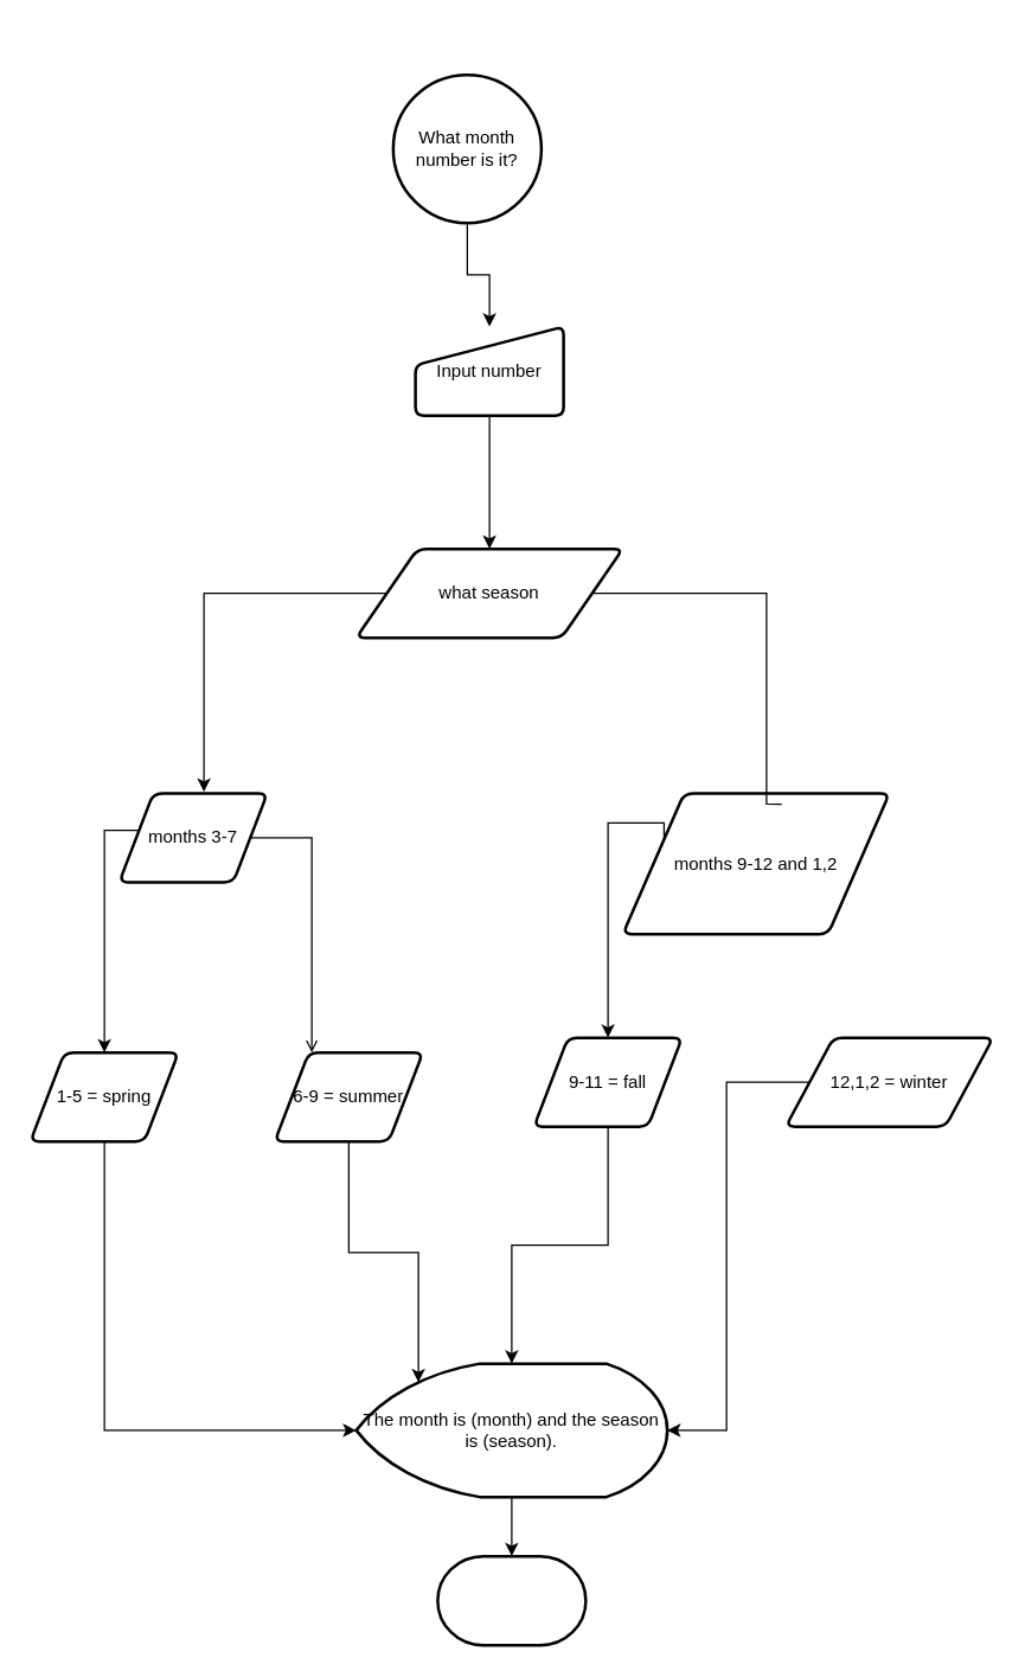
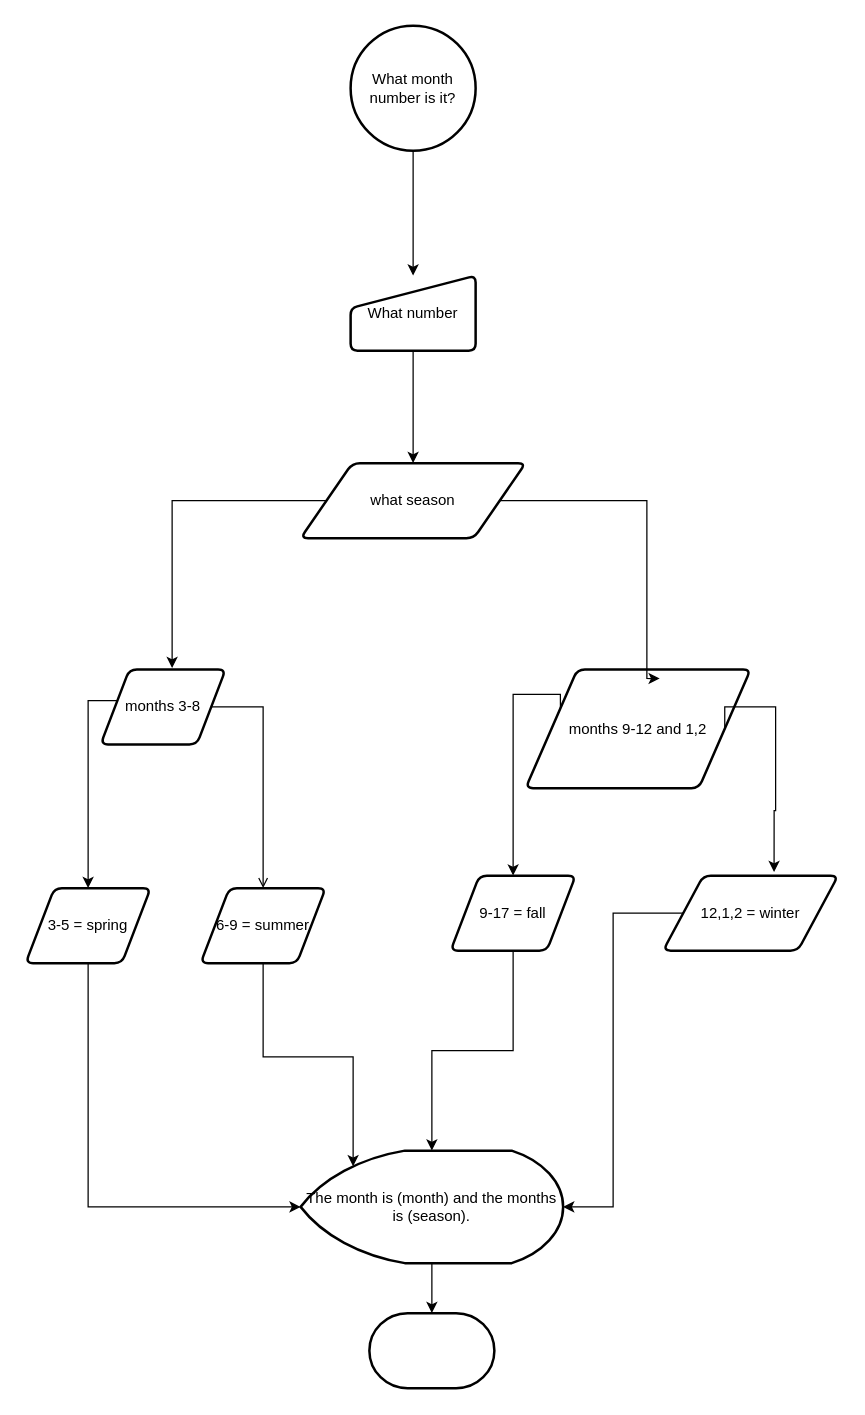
  <mxCell id="0" />
  <mxCell id="1" parent="0" />
  <mxCell id="2" style="edgeStyle=orthogonalEdgeStyle;rounded=0;orthogonalLoop=1;jettySize=auto;html=1;" edge="1" parent="1" source="3" target="5"><mxGeometry relative="1" as="geometry" /></mxCell>
- <mxCell id="3" value="What month number is it?" style="strokeWidth=2;html=1;shape=mxgraph.flowchart.start_2;whiteSpace=wrap;" vertex="1" parent="1"><mxGeometry x="265" y="50" width="100" height="100" as="geometry" /></mxCell>
+ <mxCell id="3" value="What month number is it?" style="strokeWidth=2;html=1;shape=mxgraph.flowchart.start_2;whiteSpace=wrap;" vertex="1" parent="1"><mxGeometry x="280" y="20" width="100" height="100" as="geometry" /></mxCell>
  <mxCell id="4" style="edgeStyle=orthogonalEdgeStyle;rounded=0;orthogonalLoop=1;jettySize=auto;html=1;" edge="1" parent="1" source="5" target="6"><mxGeometry relative="1" as="geometry" /></mxCell>
- <mxCell id="5" value="Input number" style="html=1;strokeWidth=2;shape=manualInput;whiteSpace=wrap;rounded=1;size=26;arcSize=11;" vertex="1" parent="1"><mxGeometry x="280" y="220" width="100" height="60" as="geometry" /></mxCell>
+ <mxCell id="5" value="What number" style="html=1;strokeWidth=2;shape=manualInput;whiteSpace=wrap;rounded=1;size=26;arcSize=11;" vertex="1" parent="1"><mxGeometry x="280" y="220" width="100" height="60" as="geometry" /></mxCell>
  <mxCell id="6" value="what season" style="shape=parallelogram;html=1;strokeWidth=2;perimeter=parallelogramPerimeter;whiteSpace=wrap;rounded=1;arcSize=12;size=0.23;" vertex="1" parent="1"><mxGeometry x="240" y="370" width="180" height="60" as="geometry" /></mxCell>
  <mxCell id="7" style="edgeStyle=orthogonalEdgeStyle;rounded=0;orthogonalLoop=1;jettySize=auto;html=1;entryX=0.5;entryY=0;entryDx=0;entryDy=0;exitX=0;exitY=0.25;exitDx=0;exitDy=0;" edge="1" parent="1" source="9" target="12"><mxGeometry relative="1" as="geometry"><mxPoint x="50" y="610" as="targetPoint" /><Array as="points"><mxPoint x="96" y="560" /><mxPoint x="70" y="560" /></Array></mxGeometry></mxCell>
  <mxCell id="8" style="edgeStyle=orthogonalEdgeStyle;rounded=0;orthogonalLoop=1;jettySize=auto;html=1;exitX=1;exitY=0.5;exitDx=0;exitDy=0;endArrow=open;" edge="1" parent="1" source="9" target="13"><mxGeometry relative="1" as="geometry"><Array as="points"><mxPoint x="210" y="565" /></Array></mxGeometry></mxCell>
- <mxCell id="9" value="months 3-7" style="shape=parallelogram;html=1;strokeWidth=2;perimeter=parallelogramPerimeter;whiteSpace=wrap;rounded=1;arcSize=12;size=0.23;" vertex="1" parent="1"><mxGeometry x="80" y="535" width="100" height="60" as="geometry" /></mxCell>
+ <mxCell id="9" value="months 3-8" style="shape=parallelogram;html=1;strokeWidth=2;perimeter=parallelogramPerimeter;whiteSpace=wrap;rounded=1;arcSize=12;size=0.23;" vertex="1" parent="1"><mxGeometry x="80" y="535" width="100" height="60" as="geometry" /></mxCell>
  <mxCell id="10" style="edgeStyle=orthogonalEdgeStyle;rounded=0;orthogonalLoop=1;jettySize=auto;html=1;entryX=0.572;entryY=-0.017;entryDx=0;entryDy=0;entryPerimeter=0;" edge="1" parent="1" source="6" target="9"><mxGeometry relative="1" as="geometry" /></mxCell>
  <mxCell id="11" style="edgeStyle=orthogonalEdgeStyle;rounded=0;orthogonalLoop=1;jettySize=auto;html=1;" edge="1" parent="1" source="12" target="20"><mxGeometry relative="1" as="geometry"><Array as="points"><mxPoint x="70" y="965" /></Array></mxGeometry></mxCell>
- <mxCell id="12" value="1-5 = spring" style="shape=parallelogram;html=1;strokeWidth=2;perimeter=parallelogramPerimeter;whiteSpace=wrap;rounded=1;arcSize=12;size=0.23;" vertex="1" parent="1"><mxGeometry x="20" y="710" width="100" height="60" as="geometry" /></mxCell>
- <mxCell id="13" value="6-9 = summer" style="shape=parallelogram;html=1;strokeWidth=2;perimeter=parallelogramPerimeter;whiteSpace=wrap;rounded=1;arcSize=12;size=0.23;" vertex="1" parent="1"><mxGeometry x="185" y="710" width="100" height="60" as="geometry" /></mxCell>
+ <mxCell id="12" value="3-5 = spring" style="shape=parallelogram;html=1;strokeWidth=2;perimeter=parallelogramPerimeter;whiteSpace=wrap;rounded=1;arcSize=12;size=0.23;" vertex="1" parent="1"><mxGeometry x="20" y="710" width="100" height="60" as="geometry" /></mxCell>
+ <mxCell id="13" value="6-9 = summer" style="shape=parallelogram;html=1;strokeWidth=2;perimeter=parallelogramPerimeter;whiteSpace=wrap;rounded=1;arcSize=12;size=0.23;" vertex="1" parent="1"><mxGeometry x="160" y="710" width="100" height="60" as="geometry" /></mxCell>
  <mxCell id="14" style="edgeStyle=orthogonalEdgeStyle;rounded=0;orthogonalLoop=1;jettySize=auto;html=1;entryX=0.5;entryY=0;entryDx=0;entryDy=0;exitX=0;exitY=0.25;exitDx=0;exitDy=0;" edge="1" parent="1" source="15" target="17"><mxGeometry relative="1" as="geometry"><Array as="points"><mxPoint x="410" y="555" /></Array></mxGeometry></mxCell>
  <mxCell id="15" value="months 9-12 and 1,2" style="shape=parallelogram;html=1;strokeWidth=2;perimeter=parallelogramPerimeter;whiteSpace=wrap;rounded=1;arcSize=12;size=0.23;" vertex="1" parent="1"><mxGeometry x="420" y="535" width="180" height="95" as="geometry" /></mxCell>
- <mxCell id="16" style="edgeStyle=orthogonalEdgeStyle;rounded=0;orthogonalLoop=1;jettySize=auto;html=1;entryX=0.596;entryY=0.077;entryDx=0;entryDy=0;entryPerimeter=0;exitX=1;exitY=0.5;exitDx=0;exitDy=0;endArrow=none;" edge="1" parent="1" source="6" target="15"><mxGeometry relative="1" as="geometry"><Array as="points"><mxPoint x="517" y="400" /></Array></mxGeometry></mxCell>
- <mxCell id="17" value="9-11 = fall" style="shape=parallelogram;html=1;strokeWidth=2;perimeter=parallelogramPerimeter;whiteSpace=wrap;rounded=1;arcSize=12;size=0.23;" vertex="1" parent="1"><mxGeometry x="360" y="700" width="100" height="60" as="geometry" /></mxCell>
+ <mxCell id="16" style="edgeStyle=orthogonalEdgeStyle;rounded=0;orthogonalLoop=1;jettySize=auto;html=1;entryX=0.596;entryY=0.077;entryDx=0;entryDy=0;entryPerimeter=0;exitX=1;exitY=0.5;exitDx=0;exitDy=0;" edge="1" parent="1" source="6" target="15"><mxGeometry relative="1" as="geometry"><Array as="points"><mxPoint x="517" y="400" /></Array></mxGeometry></mxCell>
+ <mxCell id="17" value="9-17 = fall" style="shape=parallelogram;html=1;strokeWidth=2;perimeter=parallelogramPerimeter;whiteSpace=wrap;rounded=1;arcSize=12;size=0.23;" vertex="1" parent="1"><mxGeometry x="360" y="700" width="100" height="60" as="geometry" /></mxCell>
  <mxCell id="18" value="12,1,2 = winter" style="shape=parallelogram;html=1;strokeWidth=2;perimeter=parallelogramPerimeter;whiteSpace=wrap;rounded=1;arcSize=12;size=0.23;" vertex="1" parent="1"><mxGeometry x="530" y="700" width="140" height="60" as="geometry" /></mxCell>
- <mxCell id="20" value="The month is (month) and the season is (season)." style="strokeWidth=2;html=1;shape=mxgraph.flowchart.display;whiteSpace=wrap;" vertex="1" parent="1"><mxGeometry x="240" y="920" width="210" height="90" as="geometry" /></mxCell>
+ <mxCell id="19" style="edgeStyle=orthogonalEdgeStyle;rounded=0;orthogonalLoop=1;jettySize=auto;html=1;entryX=0.634;entryY=-0.047;entryDx=0;entryDy=0;entryPerimeter=0;exitX=1;exitY=0.5;exitDx=0;exitDy=0;" edge="1" parent="1" source="15" target="18"><mxGeometry relative="1" as="geometry"><Array as="points"><mxPoint x="620" y="565" /><mxPoint x="620" y="648" /><mxPoint x="619" y="648" /></Array></mxGeometry></mxCell>
+ <mxCell id="20" value="The month is (month) and the months is (season)." style="strokeWidth=2;html=1;shape=mxgraph.flowchart.display;whiteSpace=wrap;" vertex="1" parent="1"><mxGeometry x="240" y="920" width="210" height="90" as="geometry" /></mxCell>
  <mxCell id="21" style="edgeStyle=orthogonalEdgeStyle;rounded=0;orthogonalLoop=1;jettySize=auto;html=1;entryX=0.2;entryY=0.14;entryDx=0;entryDy=0;entryPerimeter=0;" edge="1" parent="1" source="13" target="20"><mxGeometry relative="1" as="geometry" /></mxCell>
  <mxCell id="22" style="edgeStyle=orthogonalEdgeStyle;rounded=0;orthogonalLoop=1;jettySize=auto;html=1;entryX=0.5;entryY=0;entryDx=0;entryDy=0;entryPerimeter=0;" edge="1" parent="1" source="17" target="20"><mxGeometry relative="1" as="geometry" /></mxCell>
  <mxCell id="23" style="edgeStyle=orthogonalEdgeStyle;rounded=0;orthogonalLoop=1;jettySize=auto;html=1;entryX=1;entryY=0.5;entryDx=0;entryDy=0;entryPerimeter=0;" edge="1" parent="1" source="18" target="20"><mxGeometry relative="1" as="geometry" /></mxCell>
  <mxCell id="24" value="" style="strokeWidth=2;html=1;shape=mxgraph.flowchart.terminator;whiteSpace=wrap;" vertex="1" parent="1"><mxGeometry x="295" y="1050" width="100" height="60" as="geometry" /></mxCell>
  <mxCell id="25" style="edgeStyle=orthogonalEdgeStyle;rounded=0;orthogonalLoop=1;jettySize=auto;html=1;entryX=0.5;entryY=0;entryDx=0;entryDy=0;entryPerimeter=0;" edge="1" parent="1" source="20" target="24"><mxGeometry relative="1" as="geometry" /></mxCell>
